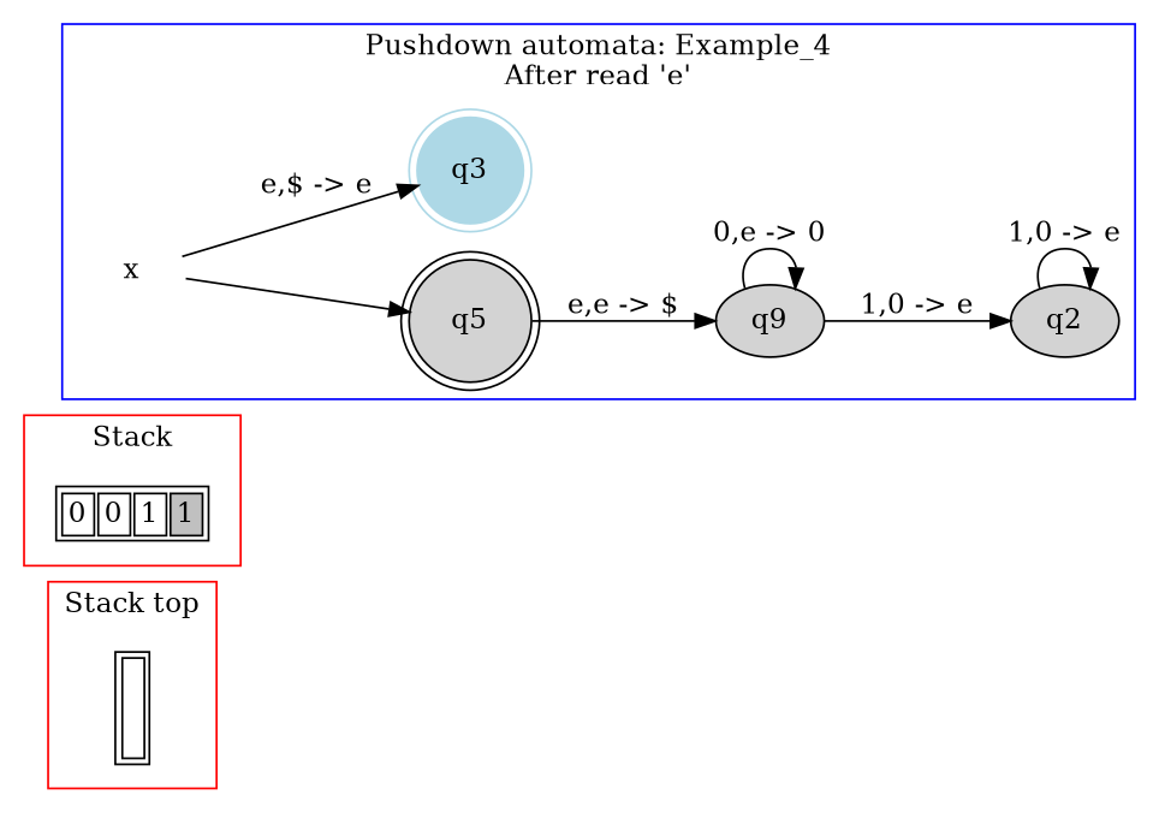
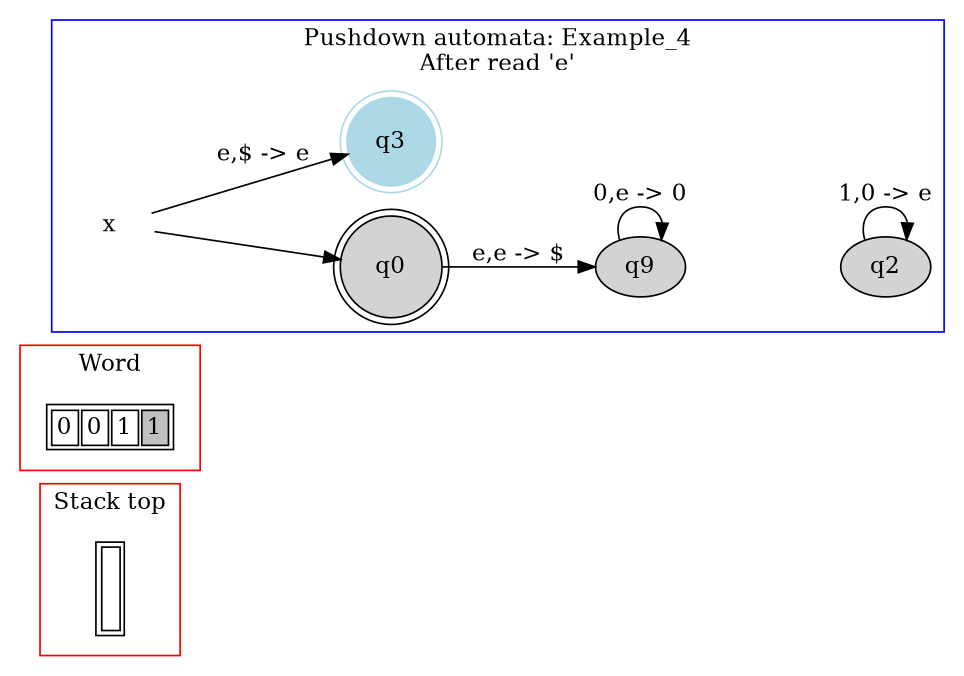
  digraph {
    rankdir=LR
    node [style=filled]
    n1 [label=<<TABLE> <TR> <TD width="10" height="50"> </TD> </TR> </TABLE>> shape=plaintext style=""]
    n2 [label=<<TABLE> <TR> <TD><FONT>0</FONT></TD> <TD><FONT>0</FONT></TD> <TD><FONT>1</FONT></TD> <TD BGCOLOR="gray"><FONT>1</FONT></TD> </TR> </TABLE>> shape=plaintext style=""]
-   q0 [shape=doublecircle label=q5]
+   q0 [shape=doublecircle]
    n4 [label=q9]
    q2
    q3 [color=lightblue shape=doublecircle]
    x [color=white]
    subgraph cluster_1 {
      color=red
      label="Stack top"
      n1
    }
    subgraph cluster_2 {
      color=red
-     label=Stack
+     label=Word
      n2
    }
    subgraph cluster_3 {
      color=blue
      label="Pushdown automata: Example_4\nAfter read 'e'"
      q0
      n4
      q2
      q3
      x
    }
    q0 -> n4 [label="e,e -> $"]
    n4 -> n4 [label="0,e -> 0"]
-   n4 -> q2 [label="1,0 -> e"]
    q2 -> q2 [label="1,0 -> e"]
    x -> q0
    x -> q3 [label="e,$ -> e"]
  }
